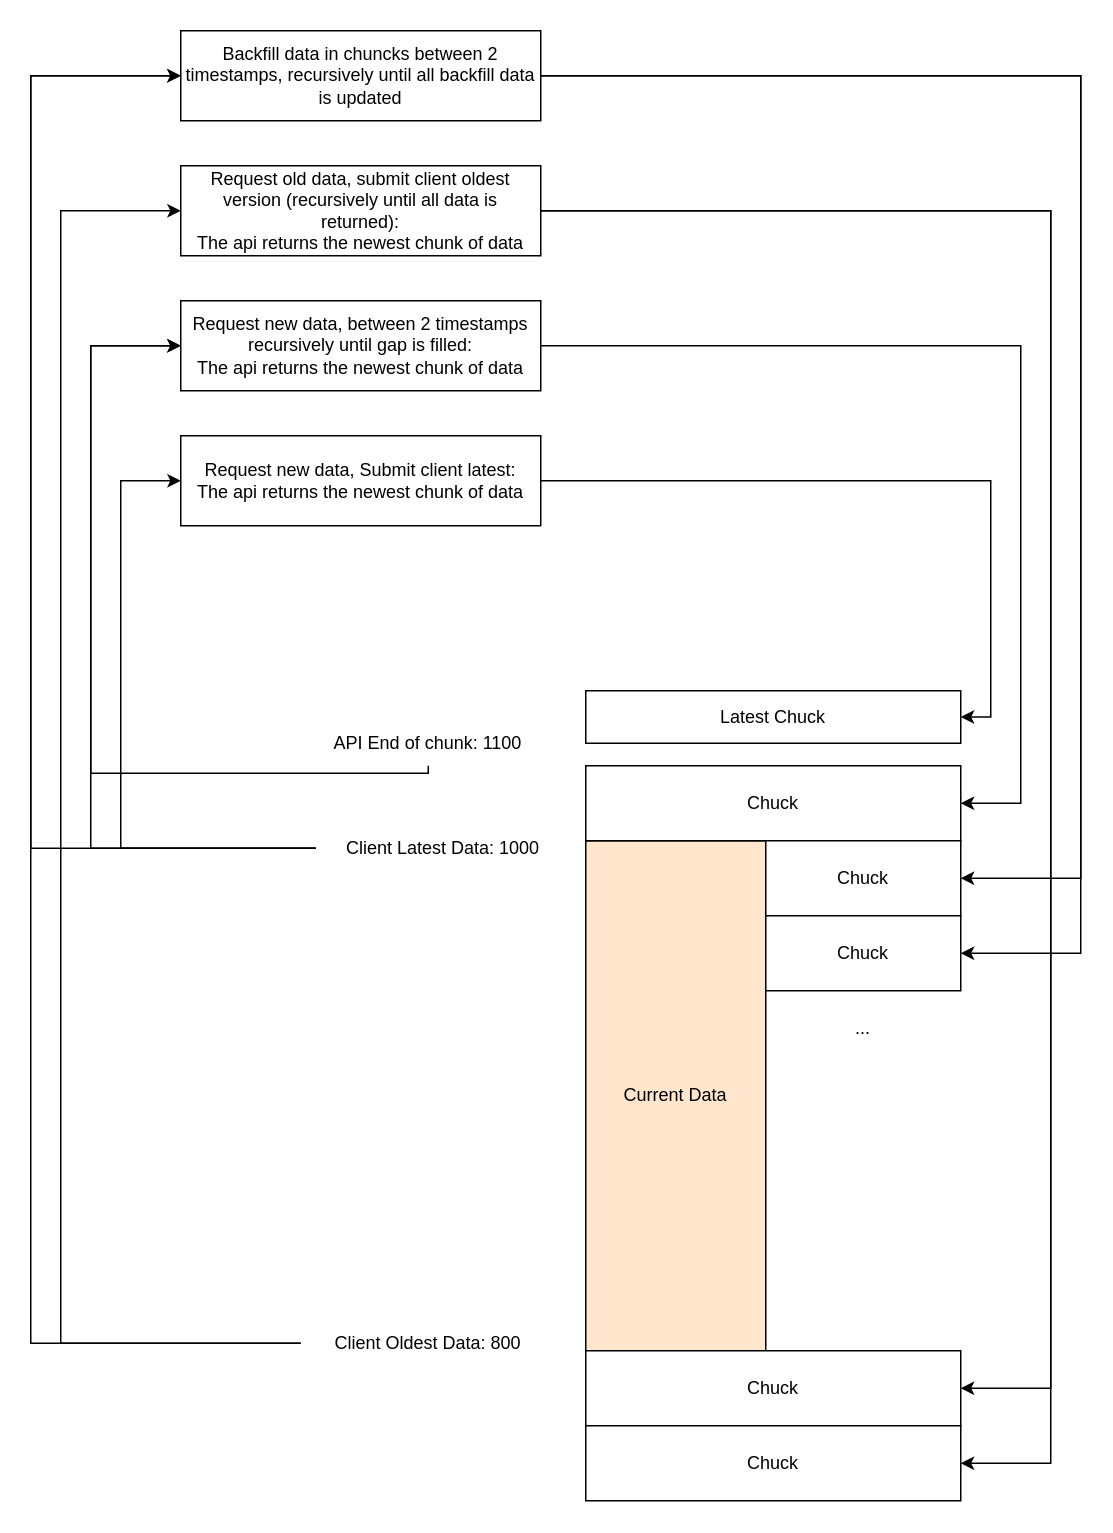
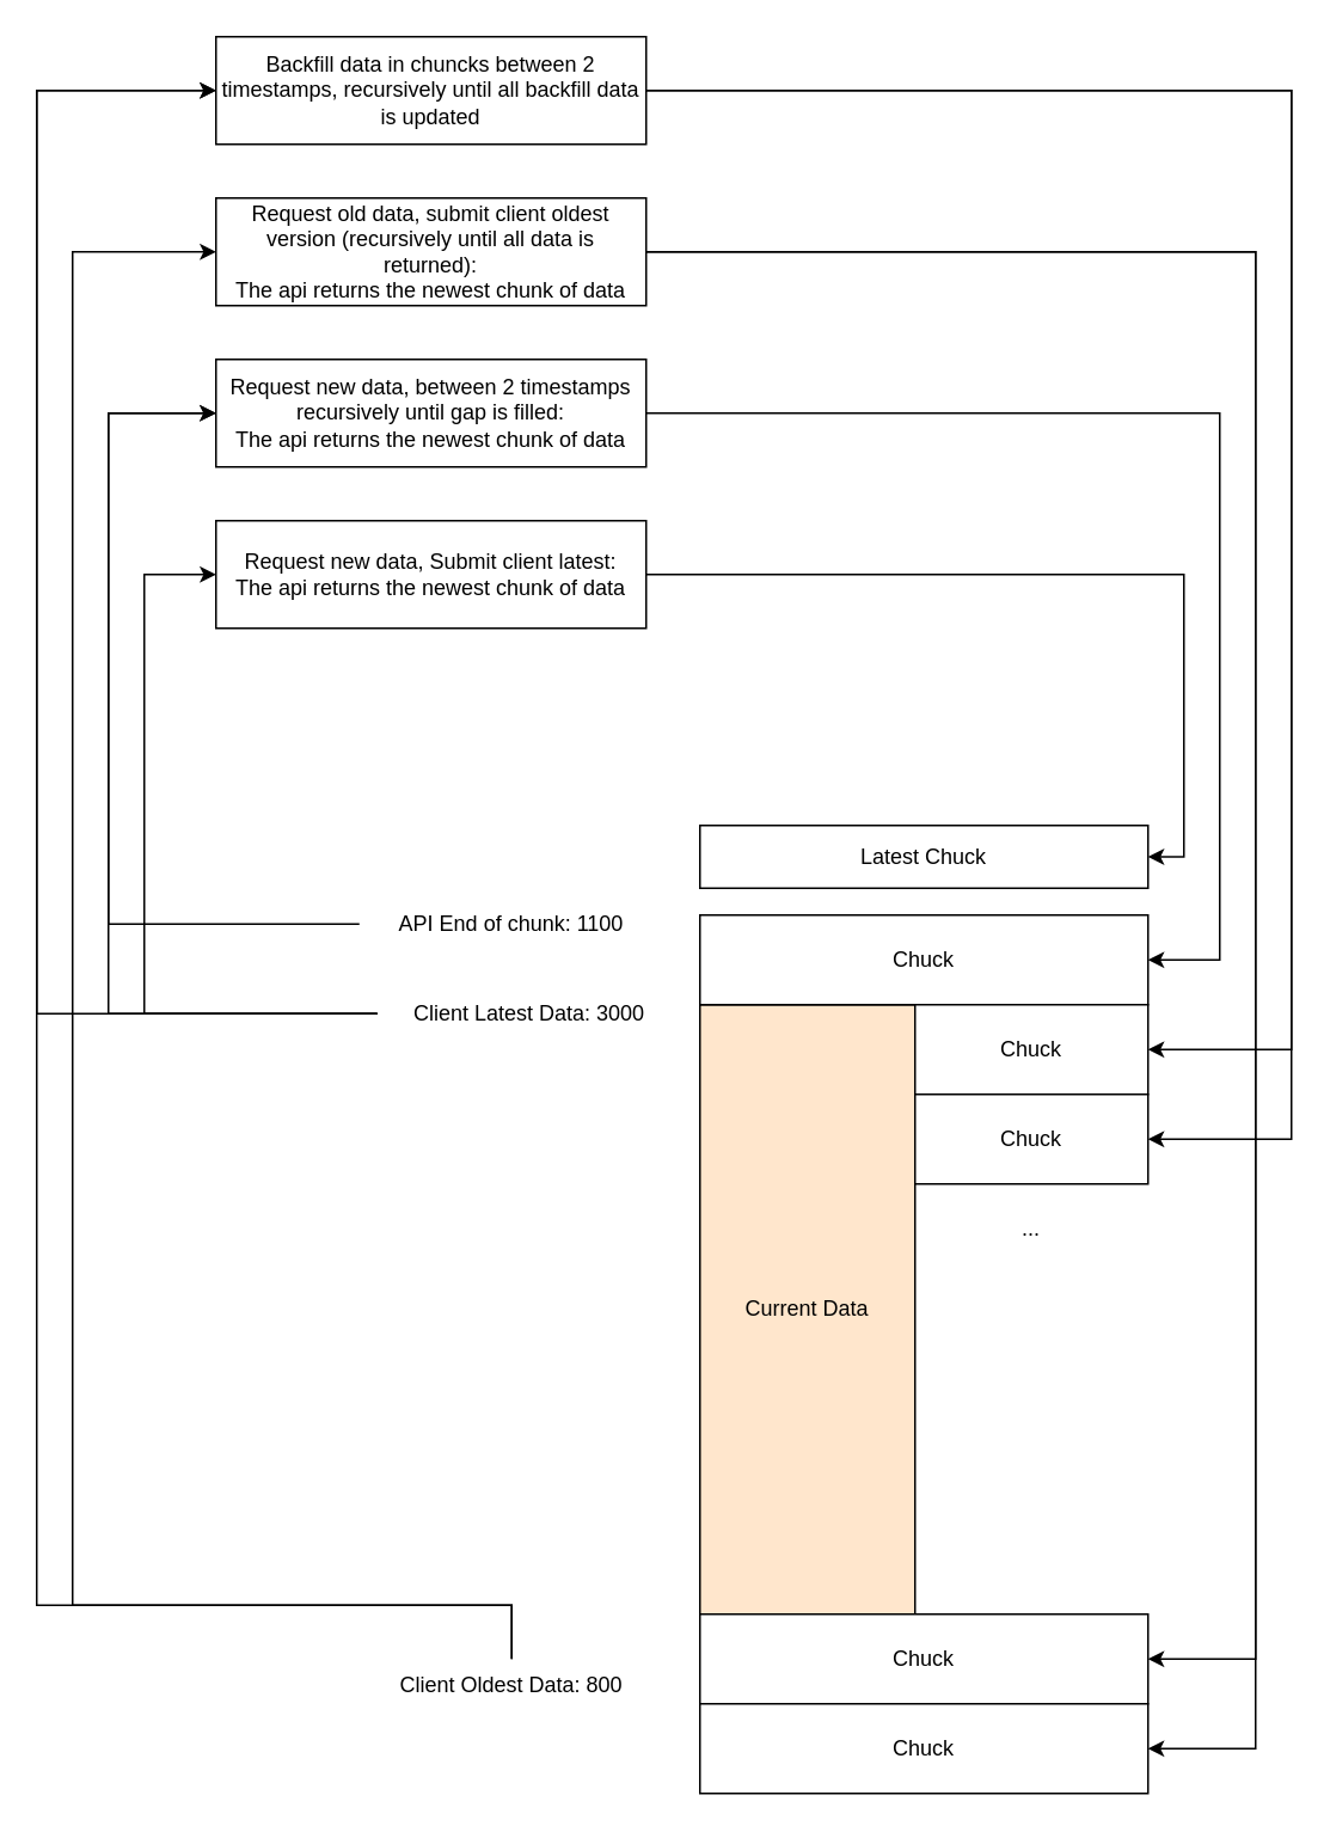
  <mxCell id="0" />
  <mxCell id="1" parent="0" />
  <mxCell id="2" value="Current Data" style="rounded=0;whiteSpace=wrap;html=1;fillColor=#ffe6cc;" vertex="1" parent="1"><mxGeometry x="390" y="560" width="120" height="340" as="geometry" /></mxCell>
  <mxCell id="3" style="edgeStyle=orthogonalEdgeStyle;rounded=0;orthogonalLoop=1;jettySize=auto;html=1;entryX=0;entryY=0.5;entryDx=0;entryDy=0;" edge="1" parent="1" source="6" target="19"><mxGeometry relative="1" as="geometry"><Array as="points"><mxPoint x="80" y="565" /><mxPoint x="80" y="320" /></Array></mxGeometry></mxCell>
  <mxCell id="4" style="edgeStyle=orthogonalEdgeStyle;rounded=0;orthogonalLoop=1;jettySize=auto;html=1;entryX=0;entryY=0.5;entryDx=0;entryDy=0;" edge="1" parent="1" source="6" target="17"><mxGeometry relative="1" as="geometry"><Array as="points"><mxPoint x="60" y="565" /><mxPoint x="60" y="230" /></Array></mxGeometry></mxCell>
  <mxCell id="5" style="edgeStyle=orthogonalEdgeStyle;rounded=0;orthogonalLoop=1;jettySize=auto;html=1;entryX=0;entryY=0.5;entryDx=0;entryDy=0;" edge="1" parent="1" source="6" target="12"><mxGeometry relative="1" as="geometry"><Array as="points"><mxPoint x="20" y="565" /><mxPoint x="20" y="50" /></Array></mxGeometry></mxCell>
- <mxCell id="6" value="Client Latest Data: 1000" style="text;html=1;align=center;verticalAlign=middle;whiteSpace=wrap;rounded=0;" vertex="1" parent="1"><mxGeometry x="210" y="550" width="170" height="30" as="geometry" /></mxCell>
+ <mxCell id="6" value="Client Latest Data: 3000" style="text;html=1;align=center;verticalAlign=middle;whiteSpace=wrap;rounded=0;" vertex="1" parent="1"><mxGeometry x="210" y="550" width="170" height="30" as="geometry" /></mxCell>
  <mxCell id="7" style="edgeStyle=orthogonalEdgeStyle;rounded=0;orthogonalLoop=1;jettySize=auto;html=1;entryX=0;entryY=0.5;entryDx=0;entryDy=0;" edge="1" parent="1" source="9" target="15"><mxGeometry relative="1" as="geometry"><Array as="points"><mxPoint x="40" y="895" /><mxPoint x="40" y="140" /></Array></mxGeometry></mxCell>
  <mxCell id="8" style="edgeStyle=orthogonalEdgeStyle;rounded=0;orthogonalLoop=1;jettySize=auto;html=1;entryX=0;entryY=0.5;entryDx=0;entryDy=0;" edge="1" parent="1" source="9" target="12"><mxGeometry relative="1" as="geometry"><Array as="points"><mxPoint x="20" y="895" /><mxPoint x="20" y="50" /></Array></mxGeometry></mxCell>
- <mxCell id="9" value="Client Oldest Data: 800" style="text;html=1;align=center;verticalAlign=middle;whiteSpace=wrap;rounded=0;" vertex="1" parent="1"><mxGeometry x="200" y="880" width="170" height="30" as="geometry" /></mxCell>
+ <mxCell id="9" value="Client Oldest Data: 800" style="text;html=1;align=center;verticalAlign=middle;whiteSpace=wrap;rounded=0;" vertex="1" parent="1"><mxGeometry x="200" y="925" width="170" height="30" as="geometry" /></mxCell>
  <mxCell id="10" style="edgeStyle=orthogonalEdgeStyle;rounded=0;orthogonalLoop=1;jettySize=auto;html=1;entryX=1;entryY=0.5;entryDx=0;entryDy=0;" edge="1" parent="1" source="12" target="26"><mxGeometry relative="1" as="geometry"><Array as="points"><mxPoint x="720" y="50" /><mxPoint x="720" y="585" /></Array></mxGeometry></mxCell>
  <mxCell id="11" style="edgeStyle=orthogonalEdgeStyle;rounded=0;orthogonalLoop=1;jettySize=auto;html=1;entryX=1;entryY=0.5;entryDx=0;entryDy=0;" edge="1" parent="1" source="12" target="27"><mxGeometry relative="1" as="geometry"><Array as="points"><mxPoint x="720" y="50" /><mxPoint x="720" y="635" /></Array></mxGeometry></mxCell>
  <mxCell id="12" value="Backfill data in chuncks between 2 timestamps, recursively until all backfill data is updated" style="rounded=0;whiteSpace=wrap;html=1;" vertex="1" parent="1"><mxGeometry x="120" y="20" width="240" height="60" as="geometry" /></mxCell>
  <mxCell id="13" style="edgeStyle=orthogonalEdgeStyle;rounded=0;orthogonalLoop=1;jettySize=auto;html=1;entryX=1;entryY=0.5;entryDx=0;entryDy=0;" edge="1" parent="1" source="15" target="24"><mxGeometry relative="1" as="geometry"><Array as="points"><mxPoint x="700" y="140" /><mxPoint x="700" y="925" /></Array></mxGeometry></mxCell>
  <mxCell id="14" style="edgeStyle=orthogonalEdgeStyle;rounded=0;orthogonalLoop=1;jettySize=auto;html=1;entryX=1;entryY=0.5;entryDx=0;entryDy=0;" edge="1" parent="1" source="15" target="25"><mxGeometry relative="1" as="geometry"><Array as="points"><mxPoint x="700" y="140" /><mxPoint x="700" y="975" /></Array></mxGeometry></mxCell>
  <mxCell id="15" value="Request old data, submit client oldest version (recursively until all data is returned):&lt;br&gt;The api returns the newest chunk of data" style="rounded=0;whiteSpace=wrap;html=1;" vertex="1" parent="1"><mxGeometry x="120" y="110" width="240" height="60" as="geometry" /></mxCell>
  <mxCell id="16" style="edgeStyle=orthogonalEdgeStyle;rounded=0;orthogonalLoop=1;jettySize=auto;html=1;entryX=1;entryY=0.5;entryDx=0;entryDy=0;" edge="1" parent="1" source="17" target="23"><mxGeometry relative="1" as="geometry"><Array as="points"><mxPoint x="680" y="230" /><mxPoint x="680" y="535" /></Array></mxGeometry></mxCell>
  <mxCell id="17" value="Request new data, between 2 timestamps recursively until gap is filled:&lt;br&gt;The api returns the newest chunk of data" style="rounded=0;whiteSpace=wrap;html=1;" vertex="1" parent="1"><mxGeometry x="120" y="200" width="240" height="60" as="geometry" /></mxCell>
  <mxCell id="18" style="edgeStyle=orthogonalEdgeStyle;rounded=0;orthogonalLoop=1;jettySize=auto;html=1;entryX=1;entryY=0.5;entryDx=0;entryDy=0;" edge="1" parent="1" source="19" target="20"><mxGeometry relative="1" as="geometry" /></mxCell>
  <mxCell id="19" value="Request new data, Submit client latest:&lt;br&gt;The api returns the newest chunk of data" style="rounded=0;whiteSpace=wrap;html=1;" vertex="1" parent="1"><mxGeometry x="120" y="290" width="240" height="60" as="geometry" /></mxCell>
  <mxCell id="20" value="Latest Chuck" style="rounded=0;whiteSpace=wrap;html=1;" vertex="1" parent="1"><mxGeometry x="390" y="460" width="250" height="35" as="geometry" /></mxCell>
  <mxCell id="21" style="edgeStyle=orthogonalEdgeStyle;rounded=0;orthogonalLoop=1;jettySize=auto;html=1;entryX=0;entryY=0.5;entryDx=0;entryDy=0;" edge="1" parent="1" source="22" target="17"><mxGeometry relative="1" as="geometry"><Array as="points"><mxPoint x="60" y="515" /><mxPoint x="60" y="230" /></Array></mxGeometry></mxCell>
- <mxCell id="22" value="API End of chunk: 1100" style="text;html=1;align=center;verticalAlign=middle;whiteSpace=wrap;rounded=0;" vertex="1" parent="1"><mxGeometry x="200" y="480" width="170" height="30" as="geometry" /></mxCell>
+ <mxCell id="22" value="API End of chunk: 1100" style="text;html=1;align=center;verticalAlign=middle;whiteSpace=wrap;rounded=0;" vertex="1" parent="1"><mxGeometry x="200" y="500" width="170" height="30" as="geometry" /></mxCell>
  <mxCell id="23" value="Chuck" style="rounded=0;whiteSpace=wrap;html=1;" vertex="1" parent="1"><mxGeometry x="390" y="510" width="250" height="50" as="geometry" /></mxCell>
  <mxCell id="24" value="Chuck" style="rounded=0;whiteSpace=wrap;html=1;" vertex="1" parent="1"><mxGeometry x="390" y="900" width="250" height="50" as="geometry" /></mxCell>
  <mxCell id="25" value="Chuck" style="rounded=0;whiteSpace=wrap;html=1;" vertex="1" parent="1"><mxGeometry x="390" y="950" width="250" height="50" as="geometry" /></mxCell>
  <mxCell id="26" value="Chuck" style="rounded=0;whiteSpace=wrap;html=1;" vertex="1" parent="1"><mxGeometry x="510" y="560" width="130" height="50" as="geometry" /></mxCell>
  <mxCell id="27" value="Chuck" style="rounded=0;whiteSpace=wrap;html=1;" vertex="1" parent="1"><mxGeometry x="510" y="610" width="130" height="50" as="geometry" /></mxCell>
  <mxCell id="28" value="..." style="text;html=1;align=center;verticalAlign=middle;whiteSpace=wrap;rounded=0;" vertex="1" parent="1"><mxGeometry x="545" y="670" width="60" height="30" as="geometry" /></mxCell>
